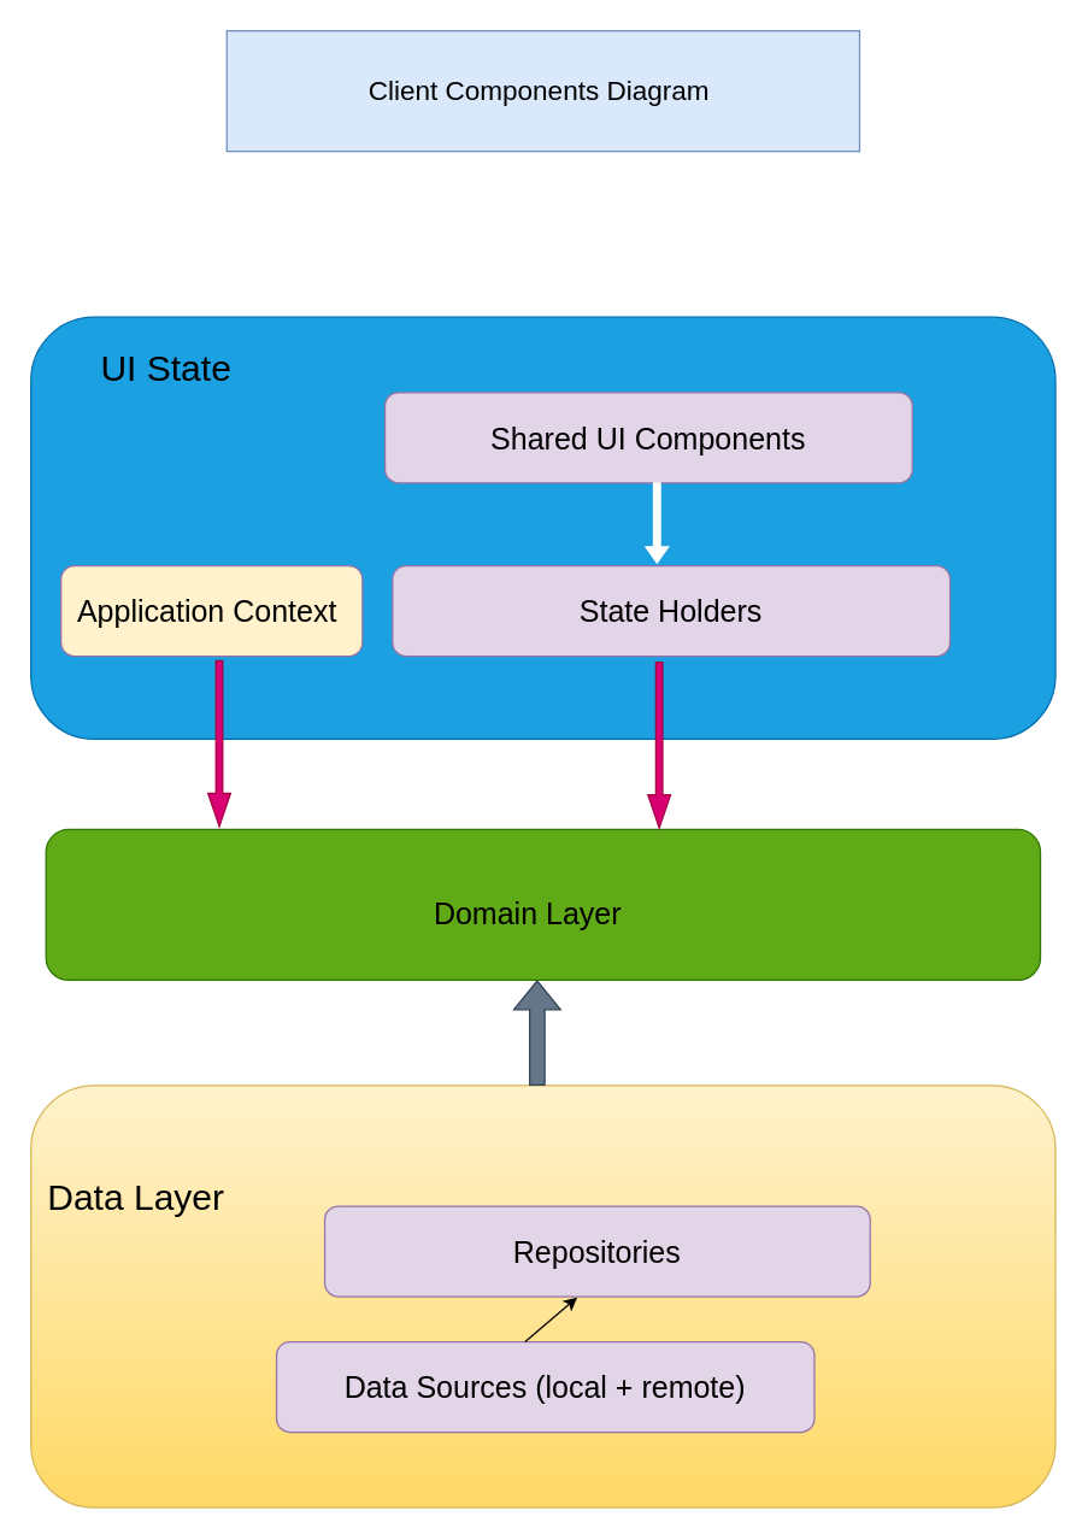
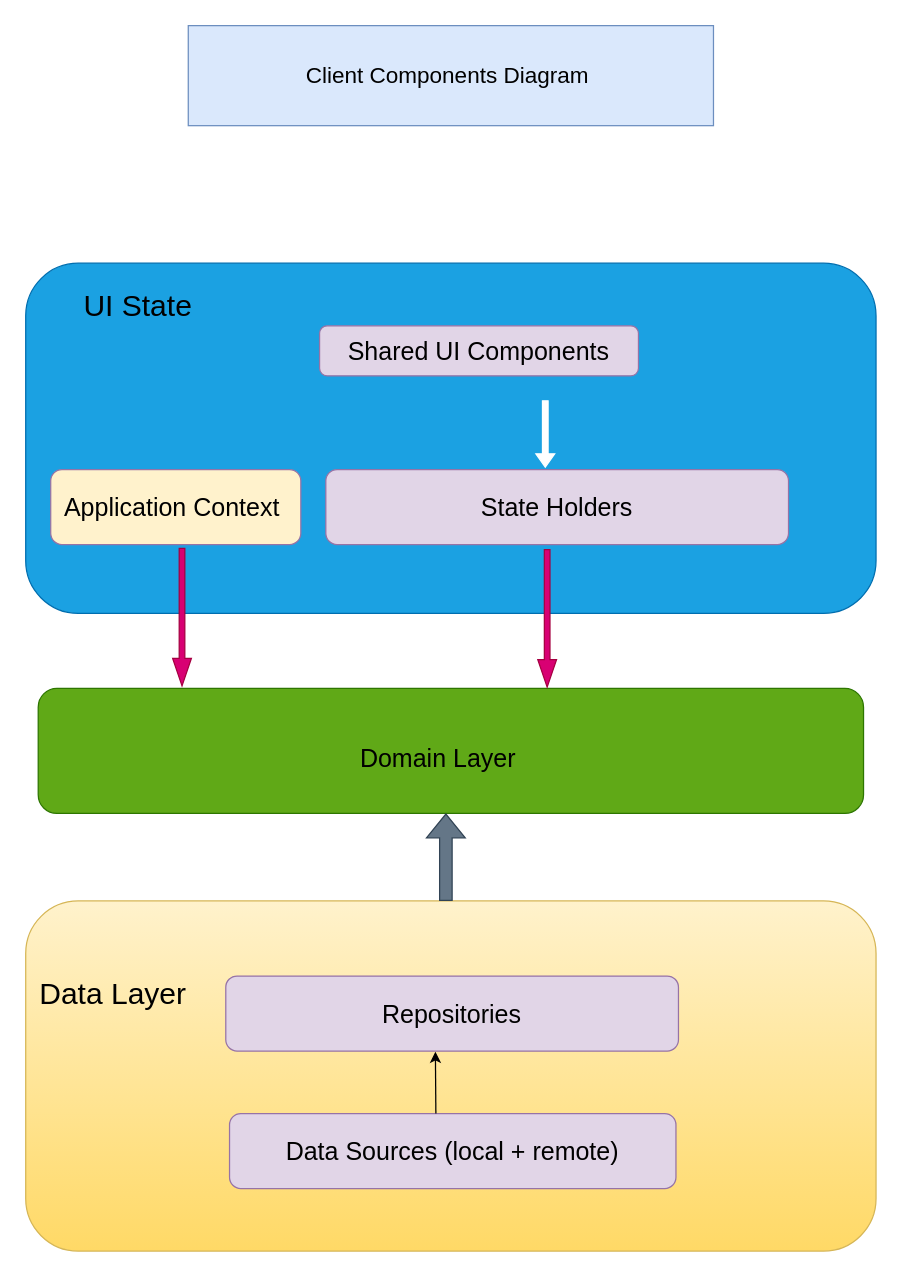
  <mxCell id="0" />
  <mxCell id="1" parent="0" />
  <mxCell id="2" value="&lt;h2&gt;&lt;span style=&quot;font-weight: normal;&quot;&gt;Client Components Diagram&amp;nbsp;&lt;/span&gt;&lt;/h2&gt;" style="text;html=1;align=center;verticalAlign=middle;whiteSpace=wrap;rounded=0;fillColor=#dae8fc;strokeColor=#6c8ebf;" vertex="1" parent="1"><mxGeometry x="150" y="20" width="420" height="80" as="geometry" /></mxCell>
  <mxCell id="3" value="" style="rounded=1;whiteSpace=wrap;html=1;strokeColor=#006EAF;fillColor=#1ba1e2;fontColor=#ffffff;" vertex="1" parent="1"><mxGeometry x="20" y="210" width="680" height="280" as="geometry" /></mxCell>
  <mxCell id="4" value="UI State" style="text;html=1;strokeColor=none;fillColor=none;align=center;verticalAlign=middle;whiteSpace=wrap;rounded=0;fontSize=24;" vertex="1" parent="1"><mxGeometry x="50" y="220" width="120" height="50" as="geometry" /></mxCell>
- <mxCell id="5" value="Shared UI Components" style="rounded=1;whiteSpace=wrap;html=1;strokeColor=#9673a6;fontSize=20;fillColor=#e1d5e7;" vertex="1" parent="1"><mxGeometry x="255" y="260" width="350" height="60" as="geometry" /></mxCell>
+ <mxCell id="5" value="Shared UI Components" style="rounded=1;whiteSpace=wrap;html=1;strokeColor=#9673a6;fontSize=20;fillColor=#e1d5e7;" vertex="1" parent="1"><mxGeometry x="255" y="260" width="255" height="40" as="geometry" /></mxCell>
  <mxCell id="6" value="State Holders" style="rounded=1;whiteSpace=wrap;html=1;strokeColor=#9673a6;fontSize=20;fillColor=#e1d5e7;" vertex="1" parent="1"><mxGeometry x="260" y="375" width="370" height="60" as="geometry" /></mxCell>
  <mxCell id="7" value="" style="shape=singleArrow;direction=south;whiteSpace=wrap;html=1;strokeColor=#FFFFFF;fontSize=20;" vertex="1" parent="1"><mxGeometry x="428" y="320" width="15" height="53" as="geometry" /></mxCell>
  <mxCell id="8" value="" style="rounded=1;whiteSpace=wrap;html=1;strokeColor=#2D7600;fontSize=20;fillColor=#60a917;fontColor=#ffffff;" vertex="1" parent="1"><mxGeometry x="30" y="550" width="660" height="100" as="geometry" /></mxCell>
  <mxCell id="9" value="Domain Layer" style="text;html=1;strokeColor=none;fillColor=none;align=center;verticalAlign=middle;whiteSpace=wrap;rounded=0;fontSize=20;" vertex="1" parent="1"><mxGeometry x="230" y="590" width="240" height="30" as="geometry" /></mxCell>
  <mxCell id="10" value="" style="rounded=1;whiteSpace=wrap;html=1;strokeColor=#d6b656;fillColor=#fff2cc;gradientColor=#ffd966;" vertex="1" parent="1"><mxGeometry x="20" y="720" width="680" height="280" as="geometry" /></mxCell>
  <mxCell id="11" value="Data Layer" style="text;html=1;strokeColor=none;fillColor=none;align=center;verticalAlign=middle;whiteSpace=wrap;rounded=0;fontSize=24;" vertex="1" parent="1"><mxGeometry x="30" y="765" width="120" height="60" as="geometry" /></mxCell>
- <mxCell id="12" value="Repositories" style="rounded=1;whiteSpace=wrap;html=1;strokeColor=#9673a6;fontSize=20;fillColor=#e1d5e7;" vertex="1" parent="1"><mxGeometry x="215" y="800" width="362" height="60" as="geometry" /></mxCell>
+ <mxCell id="12" value="Repositories" style="rounded=1;whiteSpace=wrap;html=1;strokeColor=#9673a6;fontSize=20;fillColor=#e1d5e7;" vertex="1" parent="1"><mxGeometry x="180" y="780" width="362" height="60" as="geometry" /></mxCell>
  <mxCell id="13" value="" style="shape=singleArrow;direction=south;whiteSpace=wrap;html=1;strokeColor=#A50040;fontSize=20;fillColor=#d80073;fontColor=#ffffff;" vertex="1" parent="1"><mxGeometry x="429.5" y="439" width="15" height="110" as="geometry" /></mxCell>
  <mxCell id="14" value="Data Sources (local + remote)" style="rounded=1;whiteSpace=wrap;html=1;strokeColor=#9673a6;fontSize=20;fillColor=#e1d5e7;" vertex="1" parent="1"><mxGeometry x="183" y="890" width="357" height="60" as="geometry" /></mxCell>
  <mxCell id="15" value="" style="shape=flexArrow;endArrow=classic;html=1;rounded=0;fontSize=20;endWidth=54;endSize=6.74;" edge="1" parent="1" source="10"><mxGeometry width="50" height="50" relative="1" as="geometry"><mxPoint x="360" y="700" as="sourcePoint" /><mxPoint x="360" y="720.711" as="targetPoint" /></mxGeometry></mxCell>
  <mxCell id="16" value="" style="shape=flexArrow;endArrow=classic;html=1;rounded=0;fontSize=20;fillColor=#647687;strokeColor=#314354;" edge="1" parent="1"><mxGeometry width="50" height="50" relative="1" as="geometry"><mxPoint x="356" y="720" as="sourcePoint" /><mxPoint x="356" y="650" as="targetPoint" /></mxGeometry></mxCell>
  <mxCell id="17" value="" style="endArrow=classic;html=1;rounded=0;fontSize=20;entryX=0.463;entryY=1.008;entryDx=0;entryDy=0;entryPerimeter=0;" edge="1" parent="1" target="12"><mxGeometry width="50" height="50" relative="1" as="geometry"><mxPoint x="348" y="890" as="sourcePoint" /><mxPoint x="390" y="840" as="targetPoint" /></mxGeometry></mxCell>
  <mxCell id="18" value="Application Context&amp;nbsp;" style="rounded=1;whiteSpace=wrap;html=1;strokeColor=#9673a6;fontSize=20;fillColor=#fff2cc;" vertex="1" parent="1"><mxGeometry x="40" y="375" width="200" height="60" as="geometry" /></mxCell>
  <mxCell id="19" value="" style="shape=singleArrow;direction=south;whiteSpace=wrap;html=1;strokeColor=#A50040;fontSize=20;fillColor=#d80073;fontColor=#ffffff;" vertex="1" parent="1"><mxGeometry x="137.5" y="438" width="15" height="110" as="geometry" /></mxCell>
